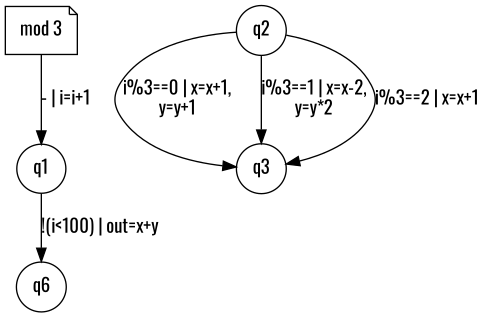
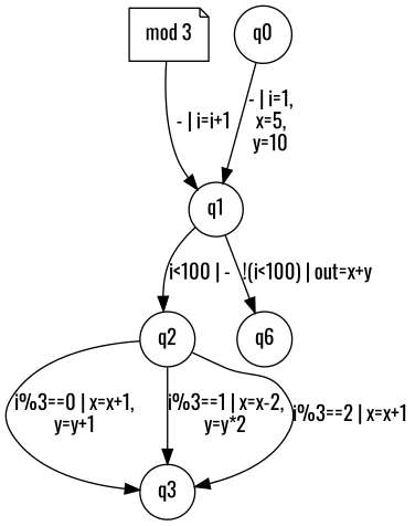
  digraph {
    fontname=Oswald
    node [fontname=Oswald shape=circle]
    edge [fontname=Oswald]
    "mod 3" [shape=note]
    q1
+   q0
    q2
    n5 [label=q6]
    q3
    "mod 3" -> q1 [label="- | i=i+1"]
+   q1 -> q2 [label="i<100 | -"]
    q1 -> n5 [label="!(i<100) | out=x+y"]
+   q0 -> q1 [label="- | i=1,\nx=5,\ny=10"]
    q2 -> q3 [label="i%3==0 | x=x+1,\ny=y+1"]
    q2 -> q3 [label="i%3==1 | x=x-2,\ny=y*2"]
    q2 -> q3 [label="i%3==2 | x=x+1"]
  }
